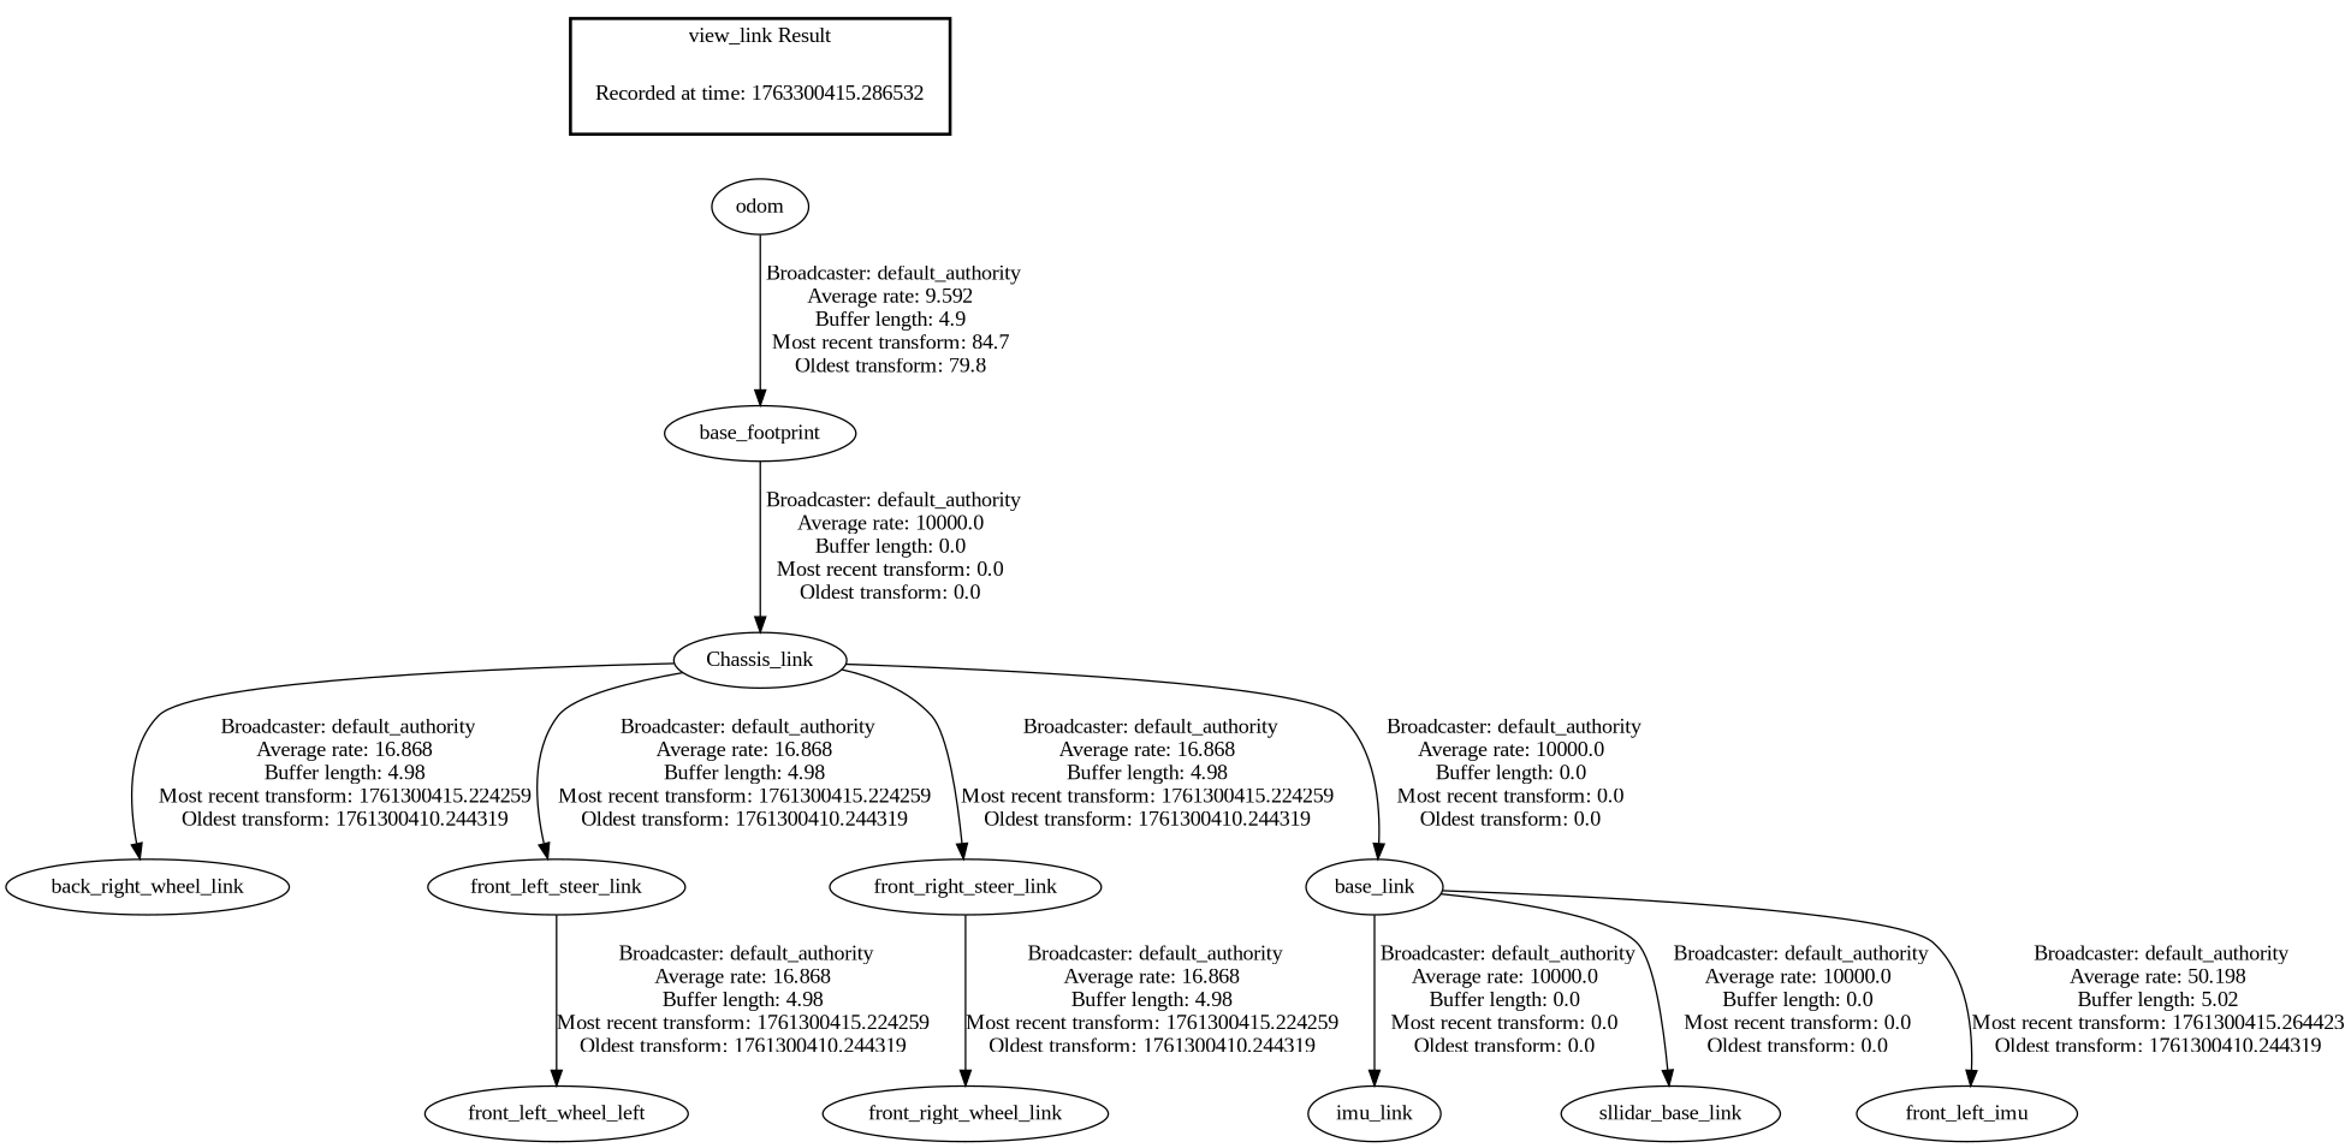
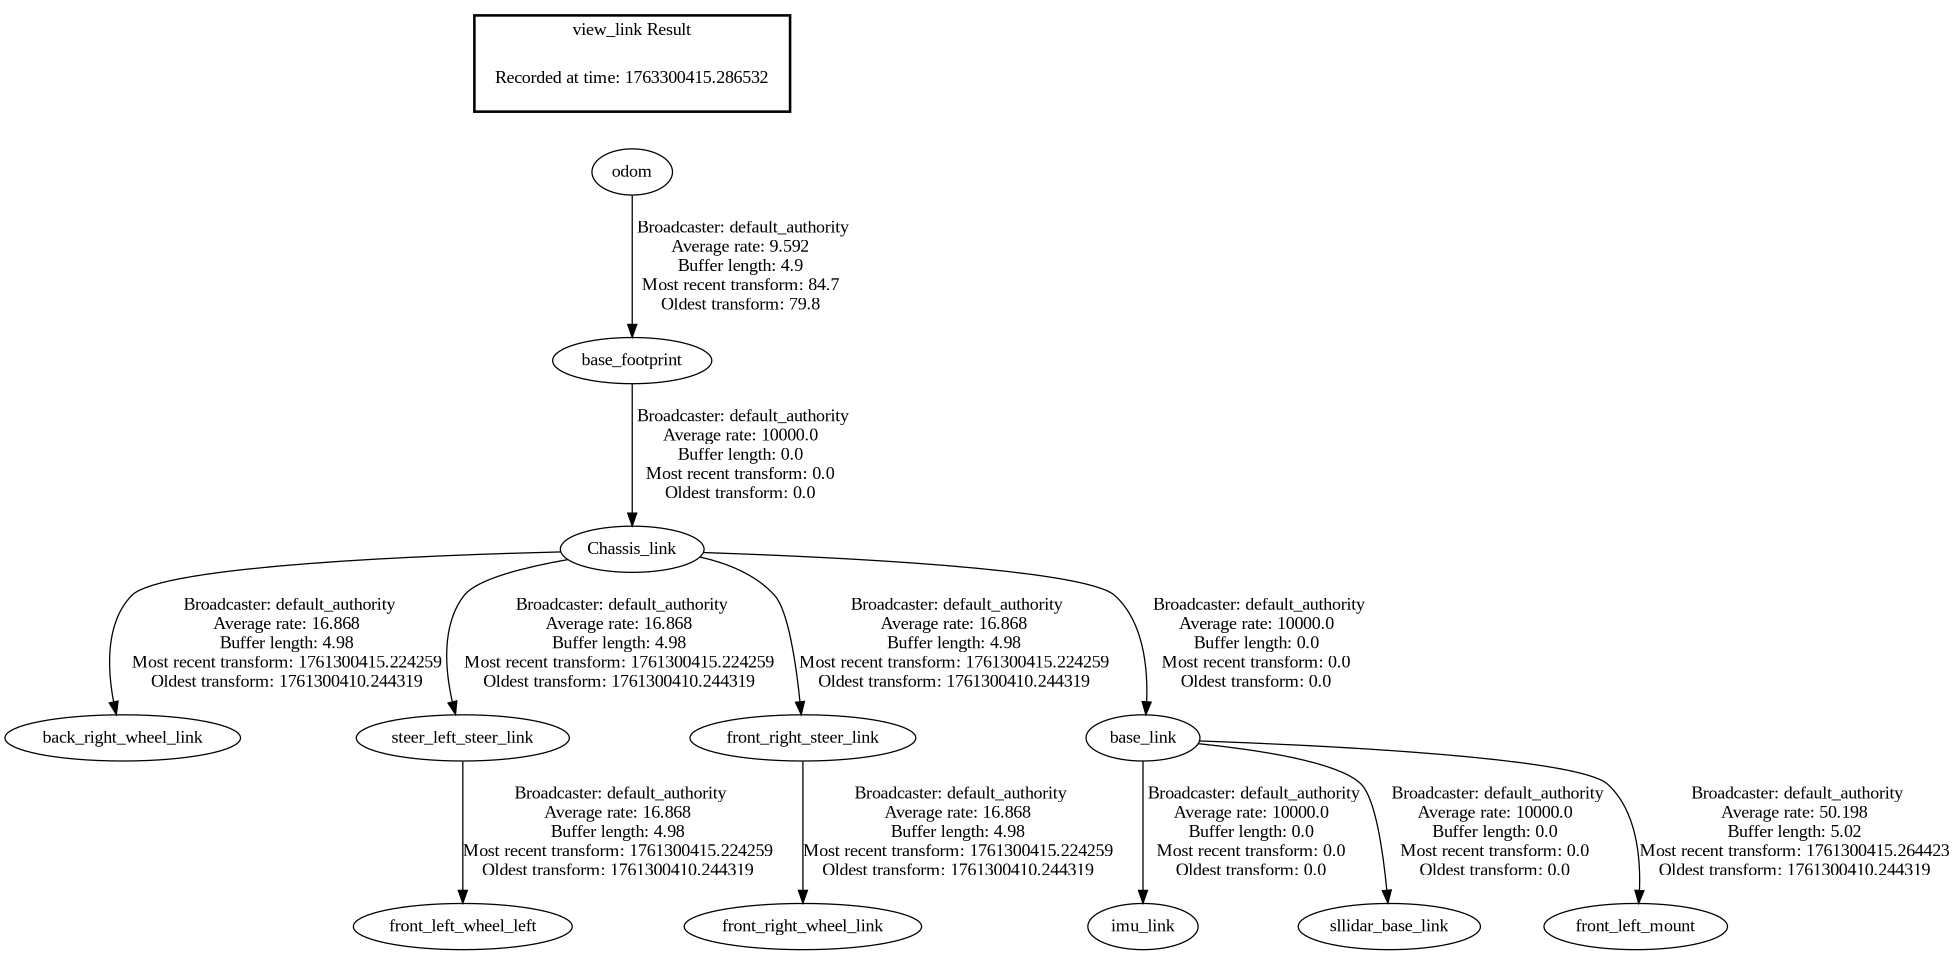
  digraph {
    fontname="Liberation Serif"
    node [fontname="Liberation Serif"]
    edge [fontname="Liberation Serif"]
    n1 [label="Recorded at time: 1763300415.286532" shape=plaintext]
    odom
    Chassis_link
    back_right_wheel_link
-   front_left_steer_link
+   front_left_steer_link [label=steer_left_steer_link]
    front_right_steer_link
    base_link
    n8 [label=front_left_wheel_left]
    front_right_wheel_link
    imu_link
    sllidar_base_link
-   front_left_mount [label=front_left_imu]
+   front_left_mount
    base_footprint
    subgraph cluster_1 {
      color=black
      label="view_link Result"
      style=bold
      n1
    }
    n1 -> odom [style=invis]
    odom -> base_footprint [label=" Broadcaster: default_authority\nAverage rate: 9.592\nBuffer length: 4.9\nMost recent transform: 84.7\nOldest transform: 79.8\n"]
    Chassis_link -> back_right_wheel_link [label=" Broadcaster: default_authority\nAverage rate: 16.868\nBuffer length: 4.98\nMost recent transform: 1761300415.224259\nOldest transform: 1761300410.244319\n"]
    Chassis_link -> front_left_steer_link [label=" Broadcaster: default_authority\nAverage rate: 16.868\nBuffer length: 4.98\nMost recent transform: 1761300415.224259\nOldest transform: 1761300410.244319\n"]
    Chassis_link -> front_right_steer_link [label=" Broadcaster: default_authority\nAverage rate: 16.868\nBuffer length: 4.98\nMost recent transform: 1761300415.224259\nOldest transform: 1761300410.244319\n"]
    Chassis_link -> base_link [label=" Broadcaster: default_authority\nAverage rate: 10000.0\nBuffer length: 0.0\nMost recent transform: 0.0\nOldest transform: 0.0\n"]
    front_left_steer_link -> n8 [label=" Broadcaster: default_authority\nAverage rate: 16.868\nBuffer length: 4.98\nMost recent transform: 1761300415.224259\nOldest transform: 1761300410.244319\n"]
    front_right_steer_link -> front_right_wheel_link [label=" Broadcaster: default_authority\nAverage rate: 16.868\nBuffer length: 4.98\nMost recent transform: 1761300415.224259\nOldest transform: 1761300410.244319\n"]
    base_link -> imu_link [label=" Broadcaster: default_authority\nAverage rate: 10000.0\nBuffer length: 0.0\nMost recent transform: 0.0\nOldest transform: 0.0\n"]
    base_link -> sllidar_base_link [label=" Broadcaster: default_authority\nAverage rate: 10000.0\nBuffer length: 0.0\nMost recent transform: 0.0\nOldest transform: 0.0\n"]
    base_link -> front_left_mount [label=" Broadcaster: default_authority\nAverage rate: 50.198\nBuffer length: 5.02\nMost recent transform: 1761300415.264423\nOldest transform: 1761300410.244319\n"]
    base_footprint -> Chassis_link [label=" Broadcaster: default_authority\nAverage rate: 10000.0\nBuffer length: 0.0\nMost recent transform: 0.0\nOldest transform: 0.0\n"]
  }
